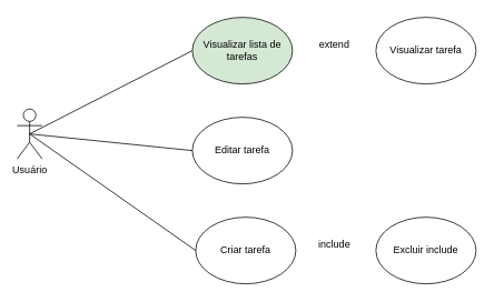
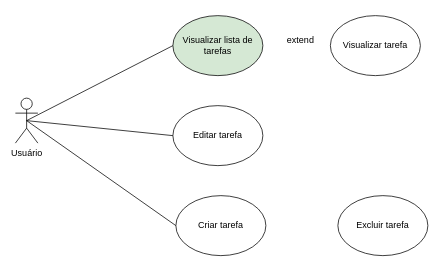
  <mxCell id="0" />
  <mxCell id="1" parent="0" />
  <mxCell id="2" value="Usuário" style="shape=umlActor;verticalLabelPosition=bottom;verticalAlign=top;html=1;outlineConnect=0;" vertex="1" parent="1"><mxGeometry x="20" y="130" width="30" height="60" as="geometry" /></mxCell>
  <mxCell id="3" value="Visualizar lista de tarefas" style="ellipse;whiteSpace=wrap;html=1;fillColor=#d5e8d4;" vertex="1" parent="1"><mxGeometry x="230" y="20" width="120" height="80" as="geometry" /></mxCell>
  <mxCell id="4" value="Editar tarefa" style="ellipse;whiteSpace=wrap;html=1;" vertex="1" parent="1"><mxGeometry x="230" y="140" width="120" height="80" as="geometry" /></mxCell>
  <mxCell id="5" value="Criar tarefa" style="ellipse;whiteSpace=wrap;html=1;" vertex="1" parent="1"><mxGeometry x="234" y="260" width="120" height="80" as="geometry" /></mxCell>
  <mxCell id="6" value="" style="endArrow=none;html=1;rounded=0;exitX=0.5;exitY=0.5;exitDx=0;exitDy=0;exitPerimeter=0;entryX=0;entryY=0.5;entryDx=0;entryDy=0;" edge="1" parent="1" source="2" target="3"><mxGeometry width="50" height="50" relative="1" as="geometry"><mxPoint x="270" y="330" as="sourcePoint" /><mxPoint x="320" y="280" as="targetPoint" /></mxGeometry></mxCell>
  <mxCell id="7" value="" style="endArrow=none;html=1;rounded=0;entryX=0;entryY=0.5;entryDx=0;entryDy=0;exitX=0.5;exitY=0.5;exitDx=0;exitDy=0;exitPerimeter=0;" edge="1" parent="1" source="2" target="4"><mxGeometry width="50" height="50" relative="1" as="geometry"><mxPoint x="270" y="330" as="sourcePoint" /><mxPoint x="320" y="280" as="targetPoint" /></mxGeometry></mxCell>
  <mxCell id="8" value="" style="endArrow=none;html=1;rounded=0;exitX=0.5;exitY=0.5;exitDx=0;exitDy=0;exitPerimeter=0;entryX=0;entryY=0.5;entryDx=0;entryDy=0;" edge="1" parent="1" source="2" target="5"><mxGeometry width="50" height="50" relative="1" as="geometry"><mxPoint x="80" y="300" as="sourcePoint" /><mxPoint x="130" y="250" as="targetPoint" /></mxGeometry></mxCell>
- <mxCell id="9" value="Visualizar tarefa" style="ellipse;whiteSpace=wrap;html=1;" vertex="1" parent="1"><mxGeometry x="450" y="20" width="120" height="80" as="geometry" /></mxCell>
- <mxCell id="10" value="Excluir include" style="ellipse;whiteSpace=wrap;html=1;" vertex="1" parent="1"><mxGeometry x="450" y="260" width="120" height="80" as="geometry" /></mxCell>
+ <mxCell id="9" value="Visualizar tarefa" style="ellipse;whiteSpace=wrap;html=1;" vertex="1" parent="1"><mxGeometry x="440" y="20" width="120" height="80" as="geometry" /></mxCell>
+ <mxCell id="10" value="Excluir tarefa" style="ellipse;whiteSpace=wrap;html=1;" vertex="1" parent="1"><mxGeometry x="450" y="260" width="120" height="80" as="geometry" /></mxCell>
  <mxCell id="11" value="extend" style="text;html=1;align=center;verticalAlign=middle;resizable=0;points=[];autosize=1;strokeColor=none;fillColor=none;" vertex="1" parent="1"><mxGeometry x="370" y="38" width="60" height="30" as="geometry" /></mxCell>
- <mxCell id="12" value="include" style="text;html=1;align=center;verticalAlign=middle;resizable=0;points=[];autosize=1;strokeColor=none;fillColor=none;" vertex="1" parent="1"><mxGeometry x="370" y="278" width="60" height="30" as="geometry" /></mxCell>
